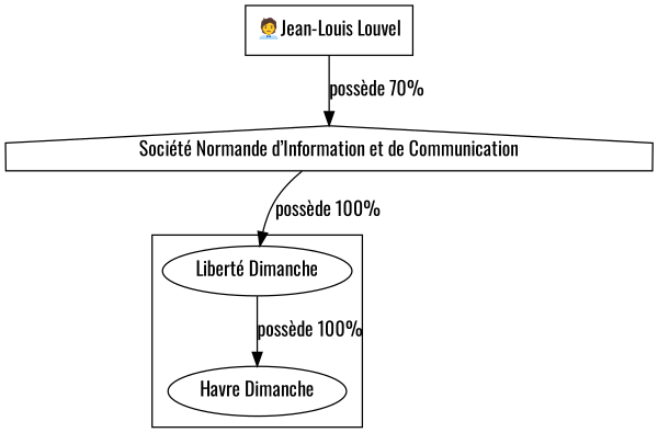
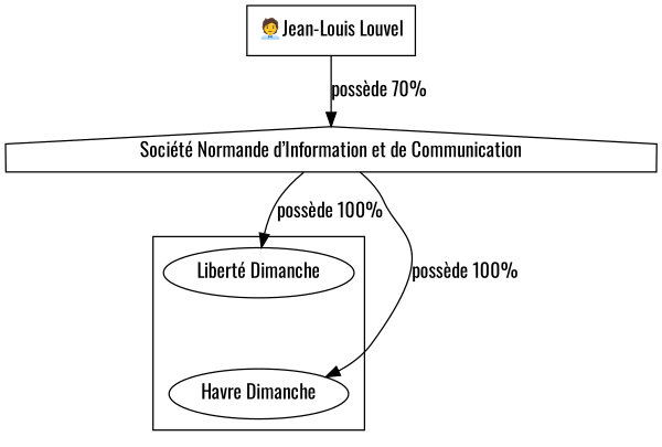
  digraph {
    fontname=Oswald
    rankdir=TB
    node [fontname=Oswald]
    edge [fontname=Oswald]
    n1 [label="Havre Dimanche"]
    n2 [label="Liberté Dimanche"]
    n3 [label="🧑‍💼Jean-Louis Louvel" shape=box]
    n4 [label="Société Normande d’Information et de Communication" shape=house]
    subgraph cluster_1 {
      n1
      n2
    }
    subgraph sub_2 {
      n3
    }
    n3 -> n4 [label="possède 70%"]
-   n2 -> n1 [label="possède 100%"]
+   n4 -> n1 [label="possède 100%"]
    n4 -> n2 [label="possède 100%"]
  }
